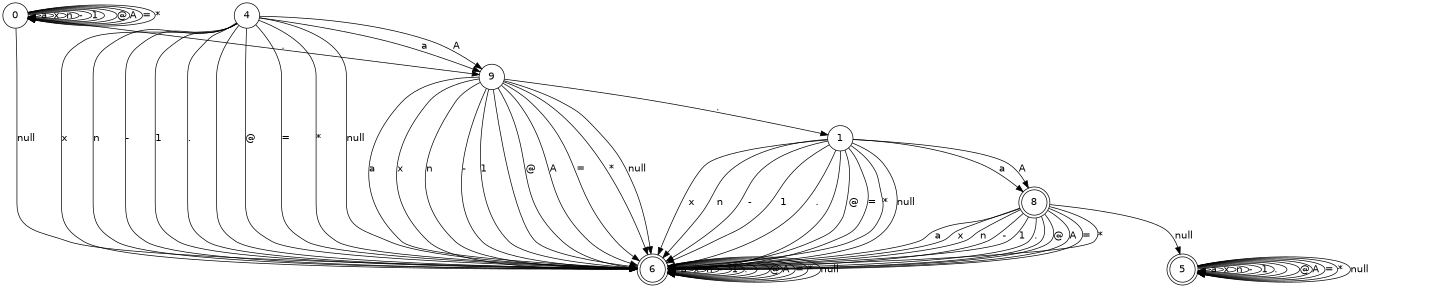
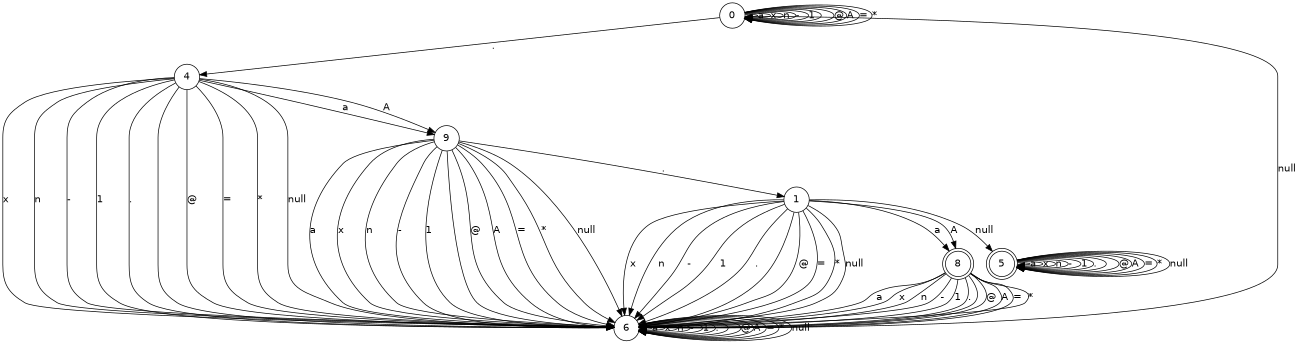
  digraph {
    fontname="DejaVu Sans"
    node [fontname="DejaVu Sans" shape=circle]
    edge [fontname="DejaVu Sans"]
    n1 [label=0]
    n2 [label=4]
-   n3 [label=6 shape=doublecircle]
+   n3 [label=6]
    n4 [label=9]
    n5 [label=1]
    n6 [label=8 shape=doublecircle]
    n7 [label=5 shape=doublecircle]
    n1 -> n1 [label=a]
    n1 -> n1 [label=x]
    n1 -> n1 [label=n]
    n1 -> n1 [label="-"]
    n1 -> n1 [label=1]
    n1 -> n1 [label=" "]
    n1 -> n1 [label="@"]
    n1 -> n1 [label=A]
    n1 -> n1 [label="="]
    n1 -> n1 [label="*"]
-   n1 -> n4 [label="."]
+   n1 -> n2 [label="."]
    n1 -> n3 [label=null]
    n2 -> n3 [label=x]
    n2 -> n3 [label=n]
    n2 -> n3 [label="-"]
    n2 -> n3 [label=1]
    n2 -> n3 [label="."]
    n2 -> n3 [label=" "]
    n2 -> n3 [label="@"]
    n2 -> n3 [label="="]
    n2 -> n3 [label="*"]
    n2 -> n3 [label=null]
    n2 -> n4 [label=a]
    n2 -> n4 [label=A]
    n3 -> n3 [label=a]
    n3 -> n3 [label=x]
    n3 -> n3 [label=n]
    n3 -> n3 [label="-"]
    n3 -> n3 [label=1]
    n3 -> n3 [label="."]
    n3 -> n3 [label=" "]
    n3 -> n3 [label="@"]
    n3 -> n3 [label=A]
    n3 -> n3 [label="="]
    n3 -> n3 [label="*"]
    n3 -> n3 [label=null]
    n4 -> n3 [label=a]
    n4 -> n3 [label=x]
    n4 -> n3 [label=n]
    n4 -> n3 [label="-"]
    n4 -> n3 [label=1]
    n4 -> n3 [label=" "]
    n4 -> n3 [label="@"]
    n4 -> n3 [label=A]
    n4 -> n3 [label="="]
    n4 -> n3 [label="*"]
    n4 -> n3 [label=null]
    n4 -> n5 [label="."]
    n5 -> n3 [label=x]
    n5 -> n3 [label=n]
    n5 -> n3 [label="-"]
    n5 -> n3 [label=1]
    n5 -> n3 [label="."]
    n5 -> n3 [label=" "]
    n5 -> n3 [label="@"]
    n5 -> n3 [label="="]
    n5 -> n3 [label="*"]
    n5 -> n3 [label=null]
    n5 -> n6 [label=a]
    n5 -> n6 [label=A]
    n6 -> n3 [label=a]
    n6 -> n3 [label=x]
    n6 -> n3 [label=n]
    n6 -> n3 [label="-"]
    n6 -> n3 [label=1]
    n6 -> n3 [label="."]
    n6 -> n3 [label=" "]
    n6 -> n3 [label="@"]
    n6 -> n3 [label=A]
    n6 -> n3 [label="="]
    n6 -> n3 [label="*"]
-   n6 -> n7 [label=null]
+   n5 -> n7 [label=null]
    n7 -> n7 [label=a]
    n7 -> n7 [label=x]
    n7 -> n7 [label=n]
    n7 -> n7 [label="-"]
    n7 -> n7 [label=1]
    n7 -> n7 [label="."]
    n7 -> n7 [label=" "]
    n7 -> n7 [label="@"]
    n7 -> n7 [label=A]
    n7 -> n7 [label="="]
    n7 -> n7 [label="*"]
    n7 -> n7 [label=null]
  }
